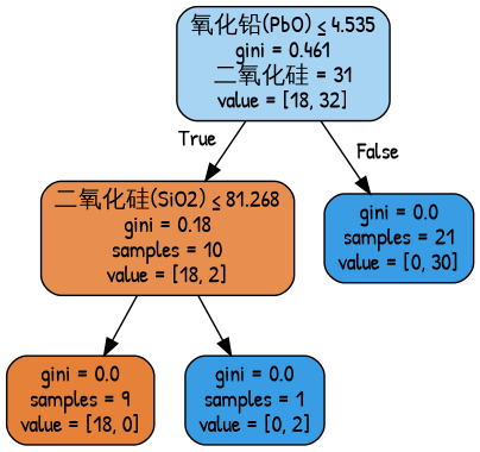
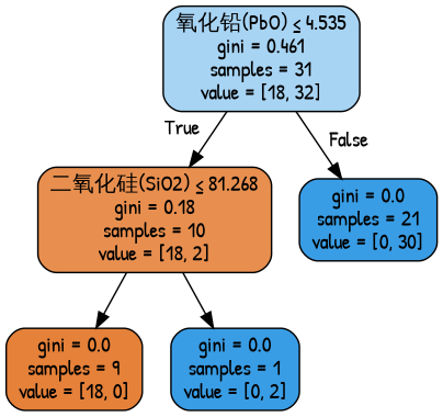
  digraph {
    fontname="Patrick Hand"
    node [color=black fillcolor="#399de5" fontname="Patrick Hand" shape=box style="filled, rounded"]
    edge [fontname="Patrick Hand"]
-   n1 [fillcolor="#a8d4f4" label=<氧化铅(PbO) &le; 4.535<br/>gini = 0.461<br/>二氧化硅 = 31<br/>value = [18, 32]>]
+   n1 [fillcolor="#a8d4f4" label=<氧化铅(PbO) &le; 4.535<br/>gini = 0.461<br/>samples = 31<br/>value = [18, 32]>]
    n2 [fillcolor="#e88f4f" label=<二氧化硅(SiO2) &le; 81.268<br/>gini = 0.18<br/>samples = 10<br/>value = [18, 2]>]
    n3 [label=<gini = 0.0<br/>samples = 21<br/>value = [0, 30]>]
    n4 [fillcolor="#e58139" label=<gini = 0.0<br/>samples = 9<br/>value = [18, 0]>]
    n5 [label=<gini = 0.0<br/>samples = 1<br/>value = [0, 2]>]
    n1 -> n2 [headlabel=True labelangle=45 labeldistance=2.5]
    n1 -> n3 [headlabel=False labelangle=-45 labeldistance=2.5]
    n2 -> n4
    n2 -> n5
  }
